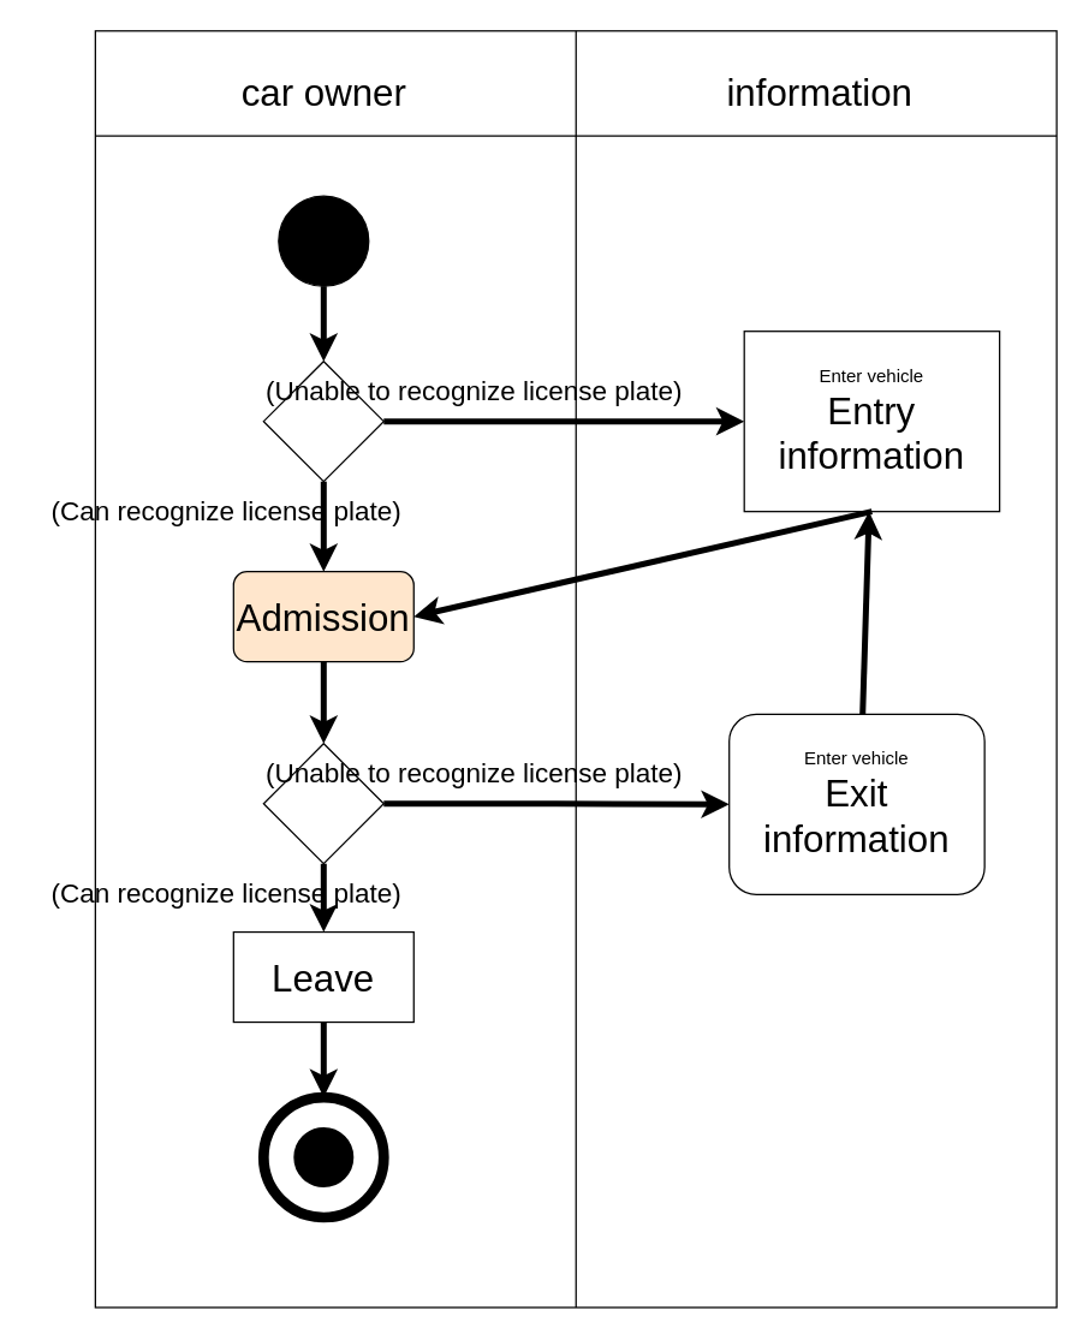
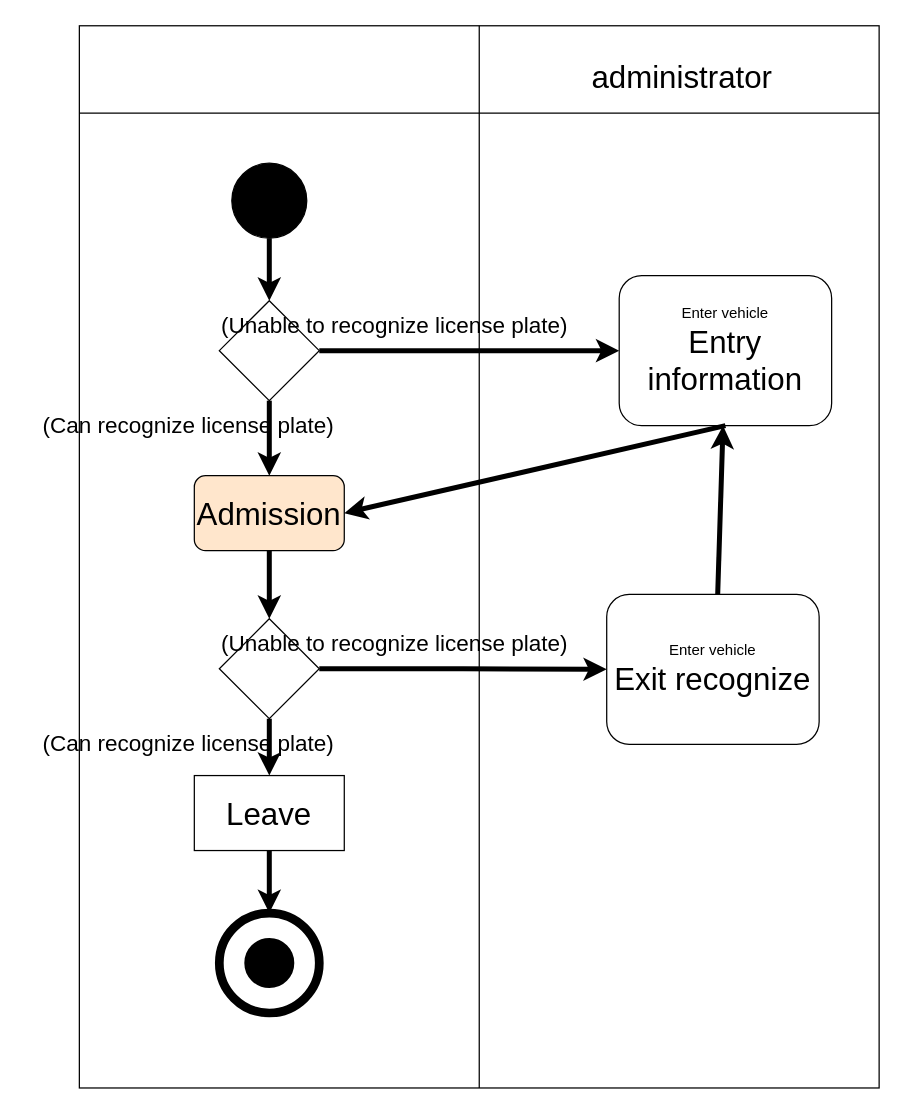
  <mxCell id="0" />
  <mxCell id="1" parent="0" />
  <mxCell id="2" value="" style="shape=internalStorage;whiteSpace=wrap;html=1;backgroundOutline=1;dx=320;dy=70;fontStyle=1" parent="1" vertex="1"><mxGeometry x="63" y="20" width="640" height="850" as="geometry" /></mxCell>
  <mxCell id="3" style="edgeStyle=orthogonalEdgeStyle;rounded=0;orthogonalLoop=1;jettySize=auto;html=1;exitX=0.5;exitY=1;exitDx=0;exitDy=0;entryX=0.5;entryY=0;entryDx=0;entryDy=0;strokeWidth=4;" parent="1" source="4" target="7" edge="1"><mxGeometry relative="1" as="geometry" /></mxCell>
  <mxCell id="4" value="" style="ellipse;whiteSpace=wrap;html=1;aspect=fixed;fillColor=#000000;" parent="1" vertex="1"><mxGeometry x="185" y="130" width="60" height="60" as="geometry" /></mxCell>
  <mxCell id="5" style="edgeStyle=orthogonalEdgeStyle;rounded=0;orthogonalLoop=1;jettySize=auto;html=1;exitX=0.5;exitY=1;exitDx=0;exitDy=0;entryX=0.5;entryY=0;entryDx=0;entryDy=0;strokeWidth=4;" parent="1" source="7" target="9" edge="1"><mxGeometry relative="1" as="geometry" /></mxCell>
  <mxCell id="6" style="edgeStyle=orthogonalEdgeStyle;rounded=0;orthogonalLoop=1;jettySize=auto;html=1;exitX=1;exitY=0.5;exitDx=0;exitDy=0;entryX=0;entryY=0.5;entryDx=0;entryDy=0;strokeWidth=4;" parent="1" source="7" target="18" edge="1"><mxGeometry relative="1" as="geometry" /></mxCell>
  <mxCell id="7" value="" style="rhombus;whiteSpace=wrap;html=1;" parent="1" vertex="1"><mxGeometry x="175" y="240" width="80" height="80" as="geometry" /></mxCell>
  <mxCell id="8" style="edgeStyle=orthogonalEdgeStyle;rounded=0;orthogonalLoop=1;jettySize=auto;html=1;exitX=0.5;exitY=1;exitDx=0;exitDy=0;entryX=0.5;entryY=0;entryDx=0;entryDy=0;strokeWidth=4;" parent="1" source="9" target="12" edge="1"><mxGeometry relative="1" as="geometry" /></mxCell>
  <mxCell id="9" value="&lt;font style=&quot;font-size: 25px;&quot;&gt;Admission&lt;/font&gt;" style="rounded=1;whiteSpace=wrap;html=1;fillColor=#ffe6cc;" parent="1" vertex="1"><mxGeometry x="155" y="380" width="120" height="60" as="geometry" /></mxCell>
  <mxCell id="10" style="edgeStyle=orthogonalEdgeStyle;rounded=0;orthogonalLoop=1;jettySize=auto;html=1;exitX=0.5;exitY=1;exitDx=0;exitDy=0;entryX=0.5;entryY=0;entryDx=0;entryDy=0;strokeWidth=4;" parent="1" source="12" target="13" edge="1"><mxGeometry relative="1" as="geometry" /></mxCell>
  <mxCell id="11" style="edgeStyle=orthogonalEdgeStyle;rounded=0;orthogonalLoop=1;jettySize=auto;html=1;exitX=1;exitY=0.5;exitDx=0;exitDy=0;entryX=0;entryY=0.5;entryDx=0;entryDy=0;strokeWidth=4;" parent="1" source="12" target="22" edge="1"><mxGeometry relative="1" as="geometry"><mxPoint x="485" y="512.5" as="targetPoint" /></mxGeometry></mxCell>
  <mxCell id="12" value="" style="rhombus;whiteSpace=wrap;html=1;" parent="1" vertex="1"><mxGeometry x="175" y="494.5" width="80" height="80" as="geometry" /></mxCell>
  <mxCell id="13" value="&lt;font style=&quot;font-size: 25px;&quot;&gt;Leave&lt;/font&gt;" style="whiteSpace=wrap;html=1;rounded=0;" parent="1" vertex="1"><mxGeometry x="155" y="620" width="120" height="60" as="geometry" /></mxCell>
  <mxCell id="14" value="" style="group" parent="1" connectable="0" vertex="1"><mxGeometry x="175" y="730" width="80" height="80" as="geometry" /></mxCell>
  <mxCell id="15" value="" style="verticalLabelPosition=bottom;verticalAlign=top;html=1;shape=mxgraph.flowchart.on-page_reference;strokeWidth=7;container=0;" parent="14" vertex="1"><mxGeometry width="80" height="80" as="geometry" /></mxCell>
  <mxCell id="16" value="" style="verticalLabelPosition=bottom;verticalAlign=top;html=1;shape=mxgraph.flowchart.on-page_reference;fillColor=#000000;container=0;strokeWidth=10;" parent="14" vertex="1"><mxGeometry x="25" y="25" width="30" height="30" as="geometry" /></mxCell>
  <mxCell id="17" style="edgeStyle=orthogonalEdgeStyle;rounded=0;orthogonalLoop=1;jettySize=auto;html=1;exitX=0.5;exitY=1;exitDx=0;exitDy=0;entryX=0.5;entryY=0;entryDx=0;entryDy=0;entryPerimeter=0;strokeWidth=4;" parent="1" source="13" target="15" edge="1"><mxGeometry relative="1" as="geometry" /></mxCell>
- <mxCell id="18" value="&lt;div&gt;Enter vehicle&lt;/div&gt;&lt;div&gt;&lt;span style=&quot;font-size: 25px;&quot;&gt;Entry information&lt;/span&gt;&lt;/div&gt;" style="whiteSpace=wrap;html=1;rounded=0;" parent="1" vertex="1"><mxGeometry x="495" y="220" width="170" height="120" as="geometry" /></mxCell>
+ <mxCell id="18" value="&lt;div&gt;Enter vehicle&lt;/div&gt;&lt;div&gt;&lt;span style=&quot;font-size: 25px;&quot;&gt;Entry information&lt;/span&gt;&lt;/div&gt;" style="rounded=1;whiteSpace=wrap;html=1;" parent="1" vertex="1"><mxGeometry x="495" y="220" width="170" height="120" as="geometry" /></mxCell>
  <mxCell id="19" value="" style="endArrow=classic;html=1;rounded=0;entryX=1;entryY=0.5;entryDx=0;entryDy=0;exitX=0.5;exitY=1;exitDx=0;exitDy=0;strokeWidth=4;" parent="1" source="18" edge="1"><mxGeometry width="50" height="50" relative="1" as="geometry"><mxPoint x="570" y="340" as="sourcePoint" /><mxPoint x="275" y="410" as="targetPoint" /></mxGeometry></mxCell>
  <mxCell id="20" value="" style="endArrow=classic;html=1;rounded=0;exitX=0.5;exitY=1;exitDx=0;exitDy=0;strokeWidth=4;" parent="1" source="22" target="18" edge="1"><mxGeometry width="50" height="50" relative="1" as="geometry"><mxPoint x="560" y="565" as="sourcePoint" /><mxPoint x="275" y="650" as="targetPoint" /></mxGeometry></mxCell>
  <mxCell id="21" value="" style="endArrow=classic;html=1;rounded=0;entryX=1;entryY=0.5;entryDx=0;entryDy=0;exitX=0.5;exitY=1;exitDx=0;exitDy=0;strokeWidth=4;" parent="1" target="22" edge="1"><mxGeometry width="50" height="50" relative="1" as="geometry"><mxPoint x="560" y="565" as="sourcePoint" /><mxPoint x="275" y="650" as="targetPoint" /></mxGeometry></mxCell>
- <mxCell id="22" value="&lt;div&gt;Enter vehicle&lt;/div&gt;&lt;div&gt;&lt;span style=&quot;font-size: 25px;&quot;&gt;Exit information&lt;/span&gt;&lt;/div&gt;" style="rounded=1;whiteSpace=wrap;html=1;" parent="1" vertex="1"><mxGeometry x="485" y="475" width="170" height="120" as="geometry" /></mxCell>
- <mxCell id="23" value="car owner" style="text;html=1;align=center;verticalAlign=middle;resizable=0;points=[];autosize=1;strokeColor=none;fillColor=none;fontSize=25;" parent="1" vertex="1"><mxGeometry x="150" y="40" width="130" height="40" as="geometry" /></mxCell>
- <mxCell id="24" value="information" style="text;html=1;align=center;verticalAlign=middle;resizable=0;points=[];autosize=1;strokeColor=none;fillColor=none;fontSize=25;" parent="1" vertex="1"><mxGeometry x="460" y="40" width="170" height="40" as="geometry" /></mxCell>
+ <mxCell id="22" value="&lt;div&gt;Enter vehicle&lt;/div&gt;&lt;div&gt;&lt;span style=&quot;font-size: 25px;&quot;&gt;Exit recognize&lt;/span&gt;&lt;/div&gt;" style="rounded=1;whiteSpace=wrap;html=1;" parent="1" vertex="1"><mxGeometry x="485" y="475" width="170" height="120" as="geometry" /></mxCell>
+ <mxCell id="24" value="administrator" style="text;html=1;align=center;verticalAlign=middle;resizable=0;points=[];autosize=1;strokeColor=none;fillColor=none;fontSize=25;" parent="1" vertex="1"><mxGeometry x="460" y="40" width="170" height="40" as="geometry" /></mxCell>
  <mxCell id="25" value="(Unable to recognize license plate)" style="text;html=1;align=center;verticalAlign=middle;resizable=0;points=[];autosize=1;strokeColor=none;fillColor=none;fontSize=18;" parent="1" vertex="1"><mxGeometry x="165" y="240" width="300" height="40" as="geometry" /></mxCell>
  <mxCell id="26" value="(Can recognize license plate)" style="text;html=1;align=center;verticalAlign=middle;resizable=0;points=[];autosize=1;strokeColor=none;fillColor=none;fontSize=18;" parent="1" vertex="1"><mxGeometry x="20" y="320" width="260" height="40" as="geometry" /></mxCell>
  <mxCell id="27" value="(Can recognize license plate)" style="text;html=1;align=center;verticalAlign=middle;resizable=0;points=[];autosize=1;strokeColor=none;fillColor=none;fontSize=18;" parent="1" vertex="1"><mxGeometry x="20" y="574.5" width="260" height="40" as="geometry" /></mxCell>
  <mxCell id="28" value="(Unable to recognize license plate)" style="text;html=1;align=center;verticalAlign=middle;resizable=0;points=[];autosize=1;strokeColor=none;fillColor=none;fontSize=18;" parent="1" vertex="1"><mxGeometry x="165" y="495" width="300" height="40" as="geometry" /></mxCell>
